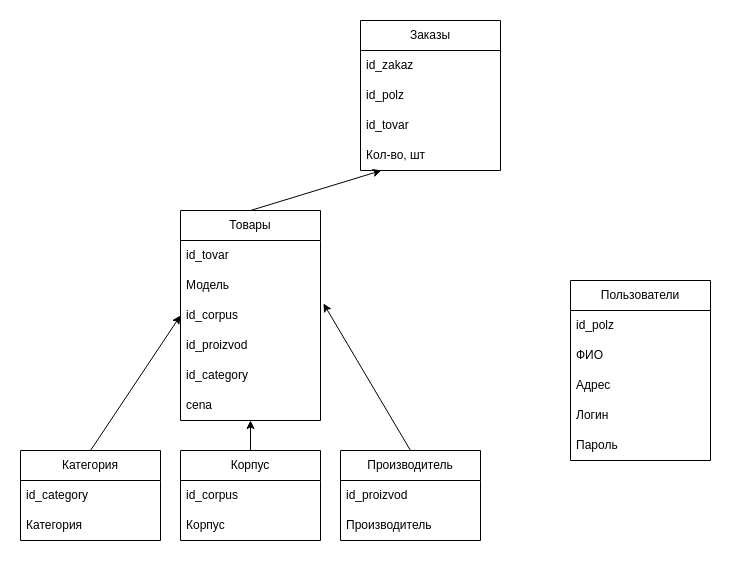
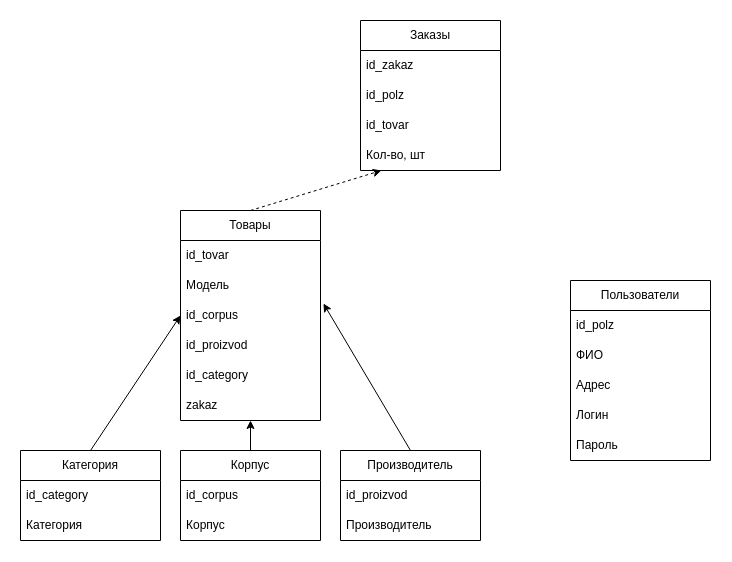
  <mxCell id="0" />
  <mxCell id="1" parent="0" />
  <mxCell id="2" value="Заказы" style="swimlane;fontStyle=0;childLayout=stackLayout;horizontal=1;startSize=30;horizontalStack=0;resizeParent=1;resizeParentMax=0;resizeLast=0;collapsible=1;marginBottom=0;whiteSpace=wrap;html=1;" vertex="1" parent="1"><mxGeometry x="360" y="20" width="140" height="150" as="geometry" /></mxCell>
  <mxCell id="3" value="id_zakaz" style="text;strokeColor=none;fillColor=none;align=left;verticalAlign=middle;spacingLeft=4;spacingRight=4;overflow=hidden;points=[[0,0.5],[1,0.5]];portConstraint=eastwest;rotatable=0;whiteSpace=wrap;html=1;" vertex="1" parent="2"><mxGeometry y="30" width="140" height="30" as="geometry" /></mxCell>
  <mxCell id="4" value="id_polz" style="text;strokeColor=none;fillColor=none;align=left;verticalAlign=middle;spacingLeft=4;spacingRight=4;overflow=hidden;points=[[0,0.5],[1,0.5]];portConstraint=eastwest;rotatable=0;whiteSpace=wrap;html=1;" vertex="1" parent="2"><mxGeometry y="60" width="140" height="30" as="geometry" /></mxCell>
  <mxCell id="5" value="id_tovar" style="text;strokeColor=none;fillColor=none;align=left;verticalAlign=middle;spacingLeft=4;spacingRight=4;overflow=hidden;points=[[0,0.5],[1,0.5]];portConstraint=eastwest;rotatable=0;whiteSpace=wrap;html=1;" vertex="1" parent="2"><mxGeometry y="90" width="140" height="30" as="geometry" /></mxCell>
  <mxCell id="6" value="Кол-во, шт" style="text;strokeColor=none;fillColor=none;align=left;verticalAlign=middle;spacingLeft=4;spacingRight=4;overflow=hidden;points=[[0,0.5],[1,0.5]];portConstraint=eastwest;rotatable=0;whiteSpace=wrap;html=1;" vertex="1" parent="2"><mxGeometry y="120" width="140" height="30" as="geometry" /></mxCell>
  <mxCell id="7" value="Корпус" style="swimlane;fontStyle=0;childLayout=stackLayout;horizontal=1;startSize=30;horizontalStack=0;resizeParent=1;resizeParentMax=0;resizeLast=0;collapsible=1;marginBottom=0;whiteSpace=wrap;html=1;" vertex="1" parent="1"><mxGeometry x="180" y="450" width="140" height="90" as="geometry" /></mxCell>
  <mxCell id="8" value="id_corpus" style="text;strokeColor=none;fillColor=none;align=left;verticalAlign=middle;spacingLeft=4;spacingRight=4;overflow=hidden;points=[[0,0.5],[1,0.5]];portConstraint=eastwest;rotatable=0;whiteSpace=wrap;html=1;" vertex="1" parent="7"><mxGeometry y="30" width="140" height="30" as="geometry" /></mxCell>
  <mxCell id="9" value="Корпус" style="text;strokeColor=none;fillColor=none;align=left;verticalAlign=middle;spacingLeft=4;spacingRight=4;overflow=hidden;points=[[0,0.5],[1,0.5]];portConstraint=eastwest;rotatable=0;whiteSpace=wrap;html=1;" vertex="1" parent="7"><mxGeometry y="60" width="140" height="30" as="geometry" /></mxCell>
  <mxCell id="10" value="Категория" style="swimlane;fontStyle=0;childLayout=stackLayout;horizontal=1;startSize=30;horizontalStack=0;resizeParent=1;resizeParentMax=0;resizeLast=0;collapsible=1;marginBottom=0;whiteSpace=wrap;html=1;" vertex="1" parent="1"><mxGeometry x="20" y="450" width="140" height="90" as="geometry" /></mxCell>
  <mxCell id="11" value="id_category" style="text;strokeColor=none;fillColor=none;align=left;verticalAlign=middle;spacingLeft=4;spacingRight=4;overflow=hidden;points=[[0,0.5],[1,0.5]];portConstraint=eastwest;rotatable=0;whiteSpace=wrap;html=1;" vertex="1" parent="10"><mxGeometry y="30" width="140" height="30" as="geometry" /></mxCell>
  <mxCell id="12" value="Категория" style="text;strokeColor=none;fillColor=none;align=left;verticalAlign=middle;spacingLeft=4;spacingRight=4;overflow=hidden;points=[[0,0.5],[1,0.5]];portConstraint=eastwest;rotatable=0;whiteSpace=wrap;html=1;" vertex="1" parent="10"><mxGeometry y="60" width="140" height="30" as="geometry" /></mxCell>
  <mxCell id="13" value="Пользователи" style="swimlane;fontStyle=0;childLayout=stackLayout;horizontal=1;startSize=30;horizontalStack=0;resizeParent=1;resizeParentMax=0;resizeLast=0;collapsible=1;marginBottom=0;whiteSpace=wrap;html=1;" vertex="1" parent="1"><mxGeometry x="570" y="280" width="140" height="180" as="geometry" /></mxCell>
  <mxCell id="14" value="id_polz" style="text;strokeColor=none;fillColor=none;align=left;verticalAlign=middle;spacingLeft=4;spacingRight=4;overflow=hidden;points=[[0,0.5],[1,0.5]];portConstraint=eastwest;rotatable=0;whiteSpace=wrap;html=1;" vertex="1" parent="13"><mxGeometry y="30" width="140" height="30" as="geometry" /></mxCell>
  <mxCell id="15" value="ФИО" style="text;strokeColor=none;fillColor=none;align=left;verticalAlign=middle;spacingLeft=4;spacingRight=4;overflow=hidden;points=[[0,0.5],[1,0.5]];portConstraint=eastwest;rotatable=0;whiteSpace=wrap;html=1;" vertex="1" parent="13"><mxGeometry y="60" width="140" height="30" as="geometry" /></mxCell>
  <mxCell id="16" value="Адрес" style="text;strokeColor=none;fillColor=none;align=left;verticalAlign=middle;spacingLeft=4;spacingRight=4;overflow=hidden;points=[[0,0.5],[1,0.5]];portConstraint=eastwest;rotatable=0;whiteSpace=wrap;html=1;" vertex="1" parent="13"><mxGeometry y="90" width="140" height="30" as="geometry" /></mxCell>
  <mxCell id="17" value="Логин" style="text;strokeColor=none;fillColor=none;align=left;verticalAlign=middle;spacingLeft=4;spacingRight=4;overflow=hidden;points=[[0,0.5],[1,0.5]];portConstraint=eastwest;rotatable=0;whiteSpace=wrap;html=1;" vertex="1" parent="13"><mxGeometry y="120" width="140" height="30" as="geometry" /></mxCell>
  <mxCell id="18" value="Пароль" style="text;strokeColor=none;fillColor=none;align=left;verticalAlign=middle;spacingLeft=4;spacingRight=4;overflow=hidden;points=[[0,0.5],[1,0.5]];portConstraint=eastwest;rotatable=0;whiteSpace=wrap;html=1;" vertex="1" parent="13"><mxGeometry y="150" width="140" height="30" as="geometry" /></mxCell>
  <mxCell id="19" value="Производитель" style="swimlane;fontStyle=0;childLayout=stackLayout;horizontal=1;startSize=30;horizontalStack=0;resizeParent=1;resizeParentMax=0;resizeLast=0;collapsible=1;marginBottom=0;whiteSpace=wrap;html=1;" vertex="1" parent="1"><mxGeometry x="340" y="450" width="140" height="90" as="geometry" /></mxCell>
  <mxCell id="20" value="id_proizvod" style="text;strokeColor=none;fillColor=none;align=left;verticalAlign=middle;spacingLeft=4;spacingRight=4;overflow=hidden;points=[[0,0.5],[1,0.5]];portConstraint=eastwest;rotatable=0;whiteSpace=wrap;html=1;" vertex="1" parent="19"><mxGeometry y="30" width="140" height="30" as="geometry" /></mxCell>
  <mxCell id="21" value="Производитель" style="text;strokeColor=none;fillColor=none;align=left;verticalAlign=middle;spacingLeft=4;spacingRight=4;overflow=hidden;points=[[0,0.5],[1,0.5]];portConstraint=eastwest;rotatable=0;whiteSpace=wrap;html=1;" vertex="1" parent="19"><mxGeometry y="60" width="140" height="30" as="geometry" /></mxCell>
  <mxCell id="22" value="Товары" style="swimlane;fontStyle=0;childLayout=stackLayout;horizontal=1;startSize=30;horizontalStack=0;resizeParent=1;resizeParentMax=0;resizeLast=0;collapsible=1;marginBottom=0;whiteSpace=wrap;html=1;" vertex="1" parent="1"><mxGeometry x="180" y="210" width="140" height="210" as="geometry" /></mxCell>
  <mxCell id="23" value="id_tovar" style="text;strokeColor=none;fillColor=none;align=left;verticalAlign=middle;spacingLeft=4;spacingRight=4;overflow=hidden;points=[[0,0.5],[1,0.5]];portConstraint=eastwest;rotatable=0;whiteSpace=wrap;html=1;" vertex="1" parent="22"><mxGeometry y="30" width="140" height="30" as="geometry" /></mxCell>
  <mxCell id="24" value="Модель" style="text;strokeColor=none;fillColor=none;align=left;verticalAlign=middle;spacingLeft=4;spacingRight=4;overflow=hidden;points=[[0,0.5],[1,0.5]];portConstraint=eastwest;rotatable=0;whiteSpace=wrap;html=1;" vertex="1" parent="22"><mxGeometry y="60" width="140" height="30" as="geometry" /></mxCell>
  <mxCell id="25" value="id_corpus" style="text;strokeColor=none;fillColor=none;align=left;verticalAlign=middle;spacingLeft=4;spacingRight=4;overflow=hidden;points=[[0,0.5],[1,0.5]];portConstraint=eastwest;rotatable=0;whiteSpace=wrap;html=1;" vertex="1" parent="22"><mxGeometry y="90" width="140" height="30" as="geometry" /></mxCell>
  <mxCell id="26" value="id_proizvod" style="text;strokeColor=none;fillColor=none;align=left;verticalAlign=middle;spacingLeft=4;spacingRight=4;overflow=hidden;points=[[0,0.5],[1,0.5]];portConstraint=eastwest;rotatable=0;whiteSpace=wrap;html=1;" vertex="1" parent="22"><mxGeometry y="120" width="140" height="30" as="geometry" /></mxCell>
  <mxCell id="27" value="id_category" style="text;strokeColor=none;fillColor=none;align=left;verticalAlign=middle;spacingLeft=4;spacingRight=4;overflow=hidden;points=[[0,0.5],[1,0.5]];portConstraint=eastwest;rotatable=0;whiteSpace=wrap;html=1;" vertex="1" parent="22"><mxGeometry y="150" width="140" height="30" as="geometry" /></mxCell>
- <mxCell id="28" value="cena" style="text;strokeColor=none;fillColor=none;align=left;verticalAlign=middle;spacingLeft=4;spacingRight=4;overflow=hidden;points=[[0,0.5],[1,0.5]];portConstraint=eastwest;rotatable=0;whiteSpace=wrap;html=1;" vertex="1" parent="22"><mxGeometry y="180" width="140" height="30" as="geometry" /></mxCell>
+ <mxCell id="28" value="zakaz" style="text;strokeColor=none;fillColor=none;align=left;verticalAlign=middle;spacingLeft=4;spacingRight=4;overflow=hidden;points=[[0,0.5],[1,0.5]];portConstraint=eastwest;rotatable=0;whiteSpace=wrap;html=1;" vertex="1" parent="22"><mxGeometry y="180" width="140" height="30" as="geometry" /></mxCell>
  <mxCell id="29" value="" style="endArrow=classic;html=1;rounded=0;exitX=0.5;exitY=0;exitDx=0;exitDy=0;entryX=0;entryY=0.5;entryDx=0;entryDy=0;" edge="1" parent="1" source="10" target="25"><mxGeometry width="50" height="50" relative="1" as="geometry"><mxPoint x="390" y="330" as="sourcePoint" /><mxPoint x="440" y="280" as="targetPoint" /></mxGeometry></mxCell>
  <mxCell id="30" value="" style="endArrow=classic;html=1;rounded=0;exitX=0.5;exitY=0;exitDx=0;exitDy=0;" edge="1" parent="1" source="7" target="28"><mxGeometry width="50" height="50" relative="1" as="geometry"><mxPoint x="390" y="330" as="sourcePoint" /><mxPoint x="440" y="280" as="targetPoint" /></mxGeometry></mxCell>
  <mxCell id="31" value="" style="endArrow=classic;html=1;rounded=0;exitX=0.5;exitY=0;exitDx=0;exitDy=0;entryX=1.021;entryY=0.1;entryDx=0;entryDy=0;entryPerimeter=0;" edge="1" parent="1" source="19" target="25"><mxGeometry width="50" height="50" relative="1" as="geometry"><mxPoint x="390" y="330" as="sourcePoint" /><mxPoint x="440" y="280" as="targetPoint" /></mxGeometry></mxCell>
- <mxCell id="32" value="" style="endArrow=classic;html=1;rounded=0;exitX=0.5;exitY=0;exitDx=0;exitDy=0;" edge="1" parent="1" source="22" target="6"><mxGeometry width="50" height="50" relative="1" as="geometry"><mxPoint x="390" y="330" as="sourcePoint" /><mxPoint x="440" y="280" as="targetPoint" /></mxGeometry></mxCell>
+ <mxCell id="32" value="" style="endArrow=classic;html=1;rounded=0;exitX=0.5;exitY=0;exitDx=0;exitDy=0;dashed=1;" edge="1" parent="1" source="22" target="6"><mxGeometry width="50" height="50" relative="1" as="geometry"><mxPoint x="390" y="330" as="sourcePoint" /><mxPoint x="440" y="280" as="targetPoint" /></mxGeometry></mxCell>
